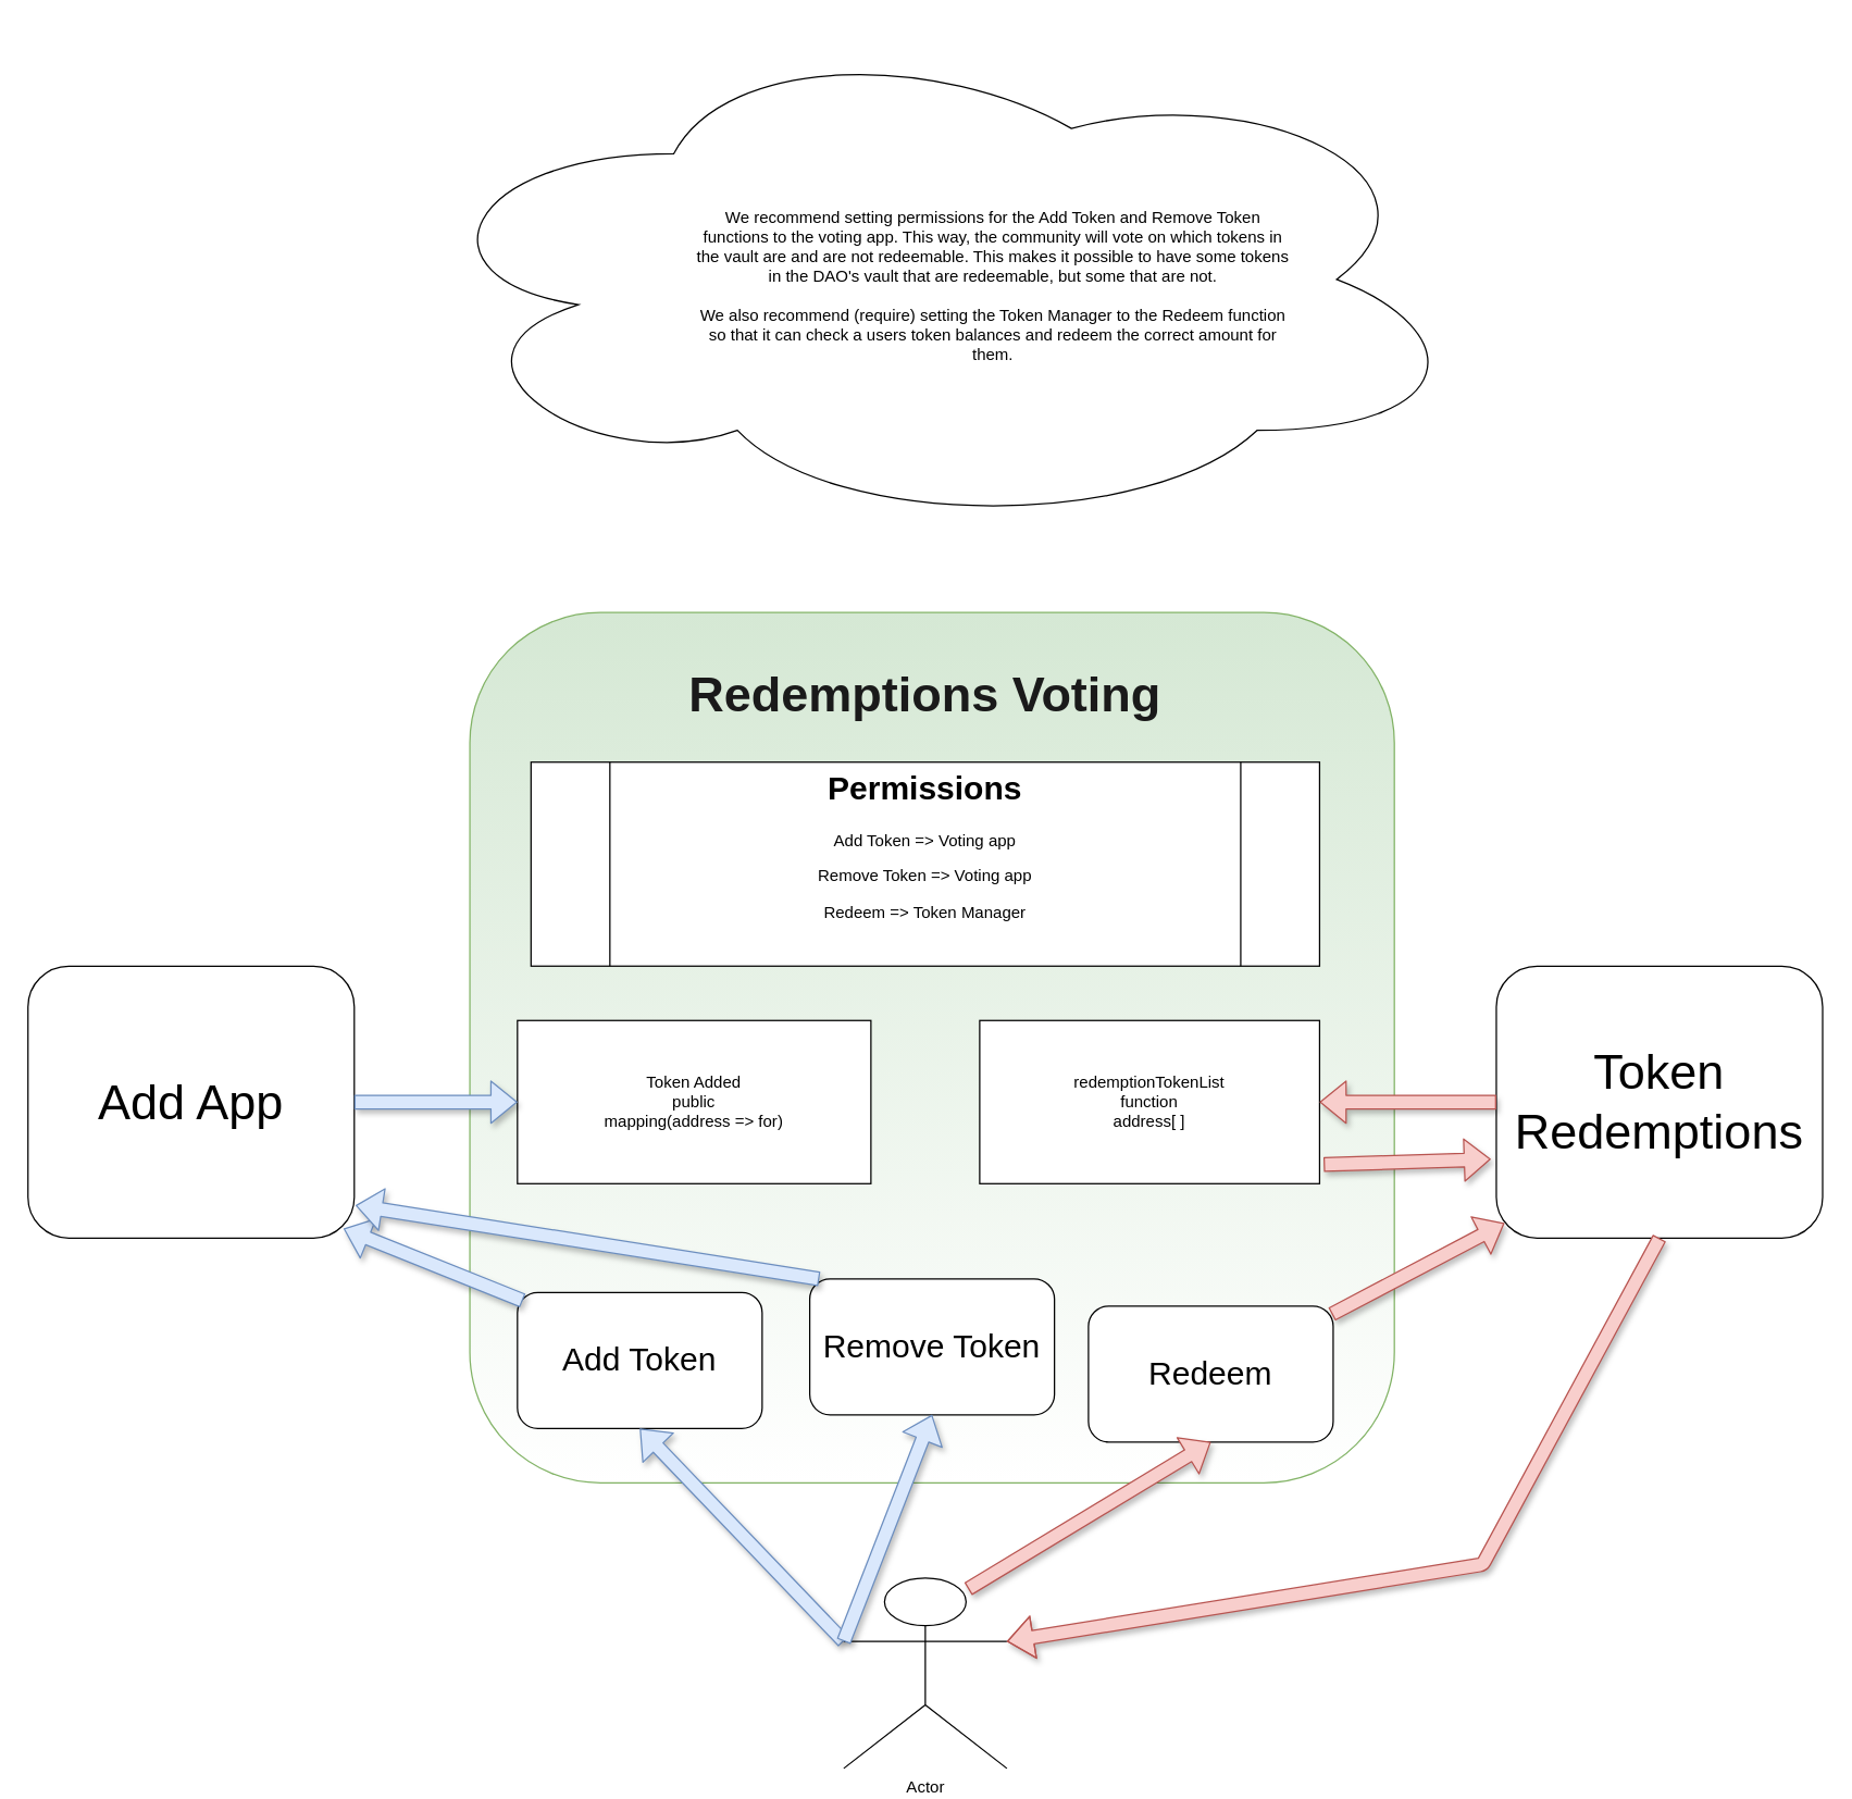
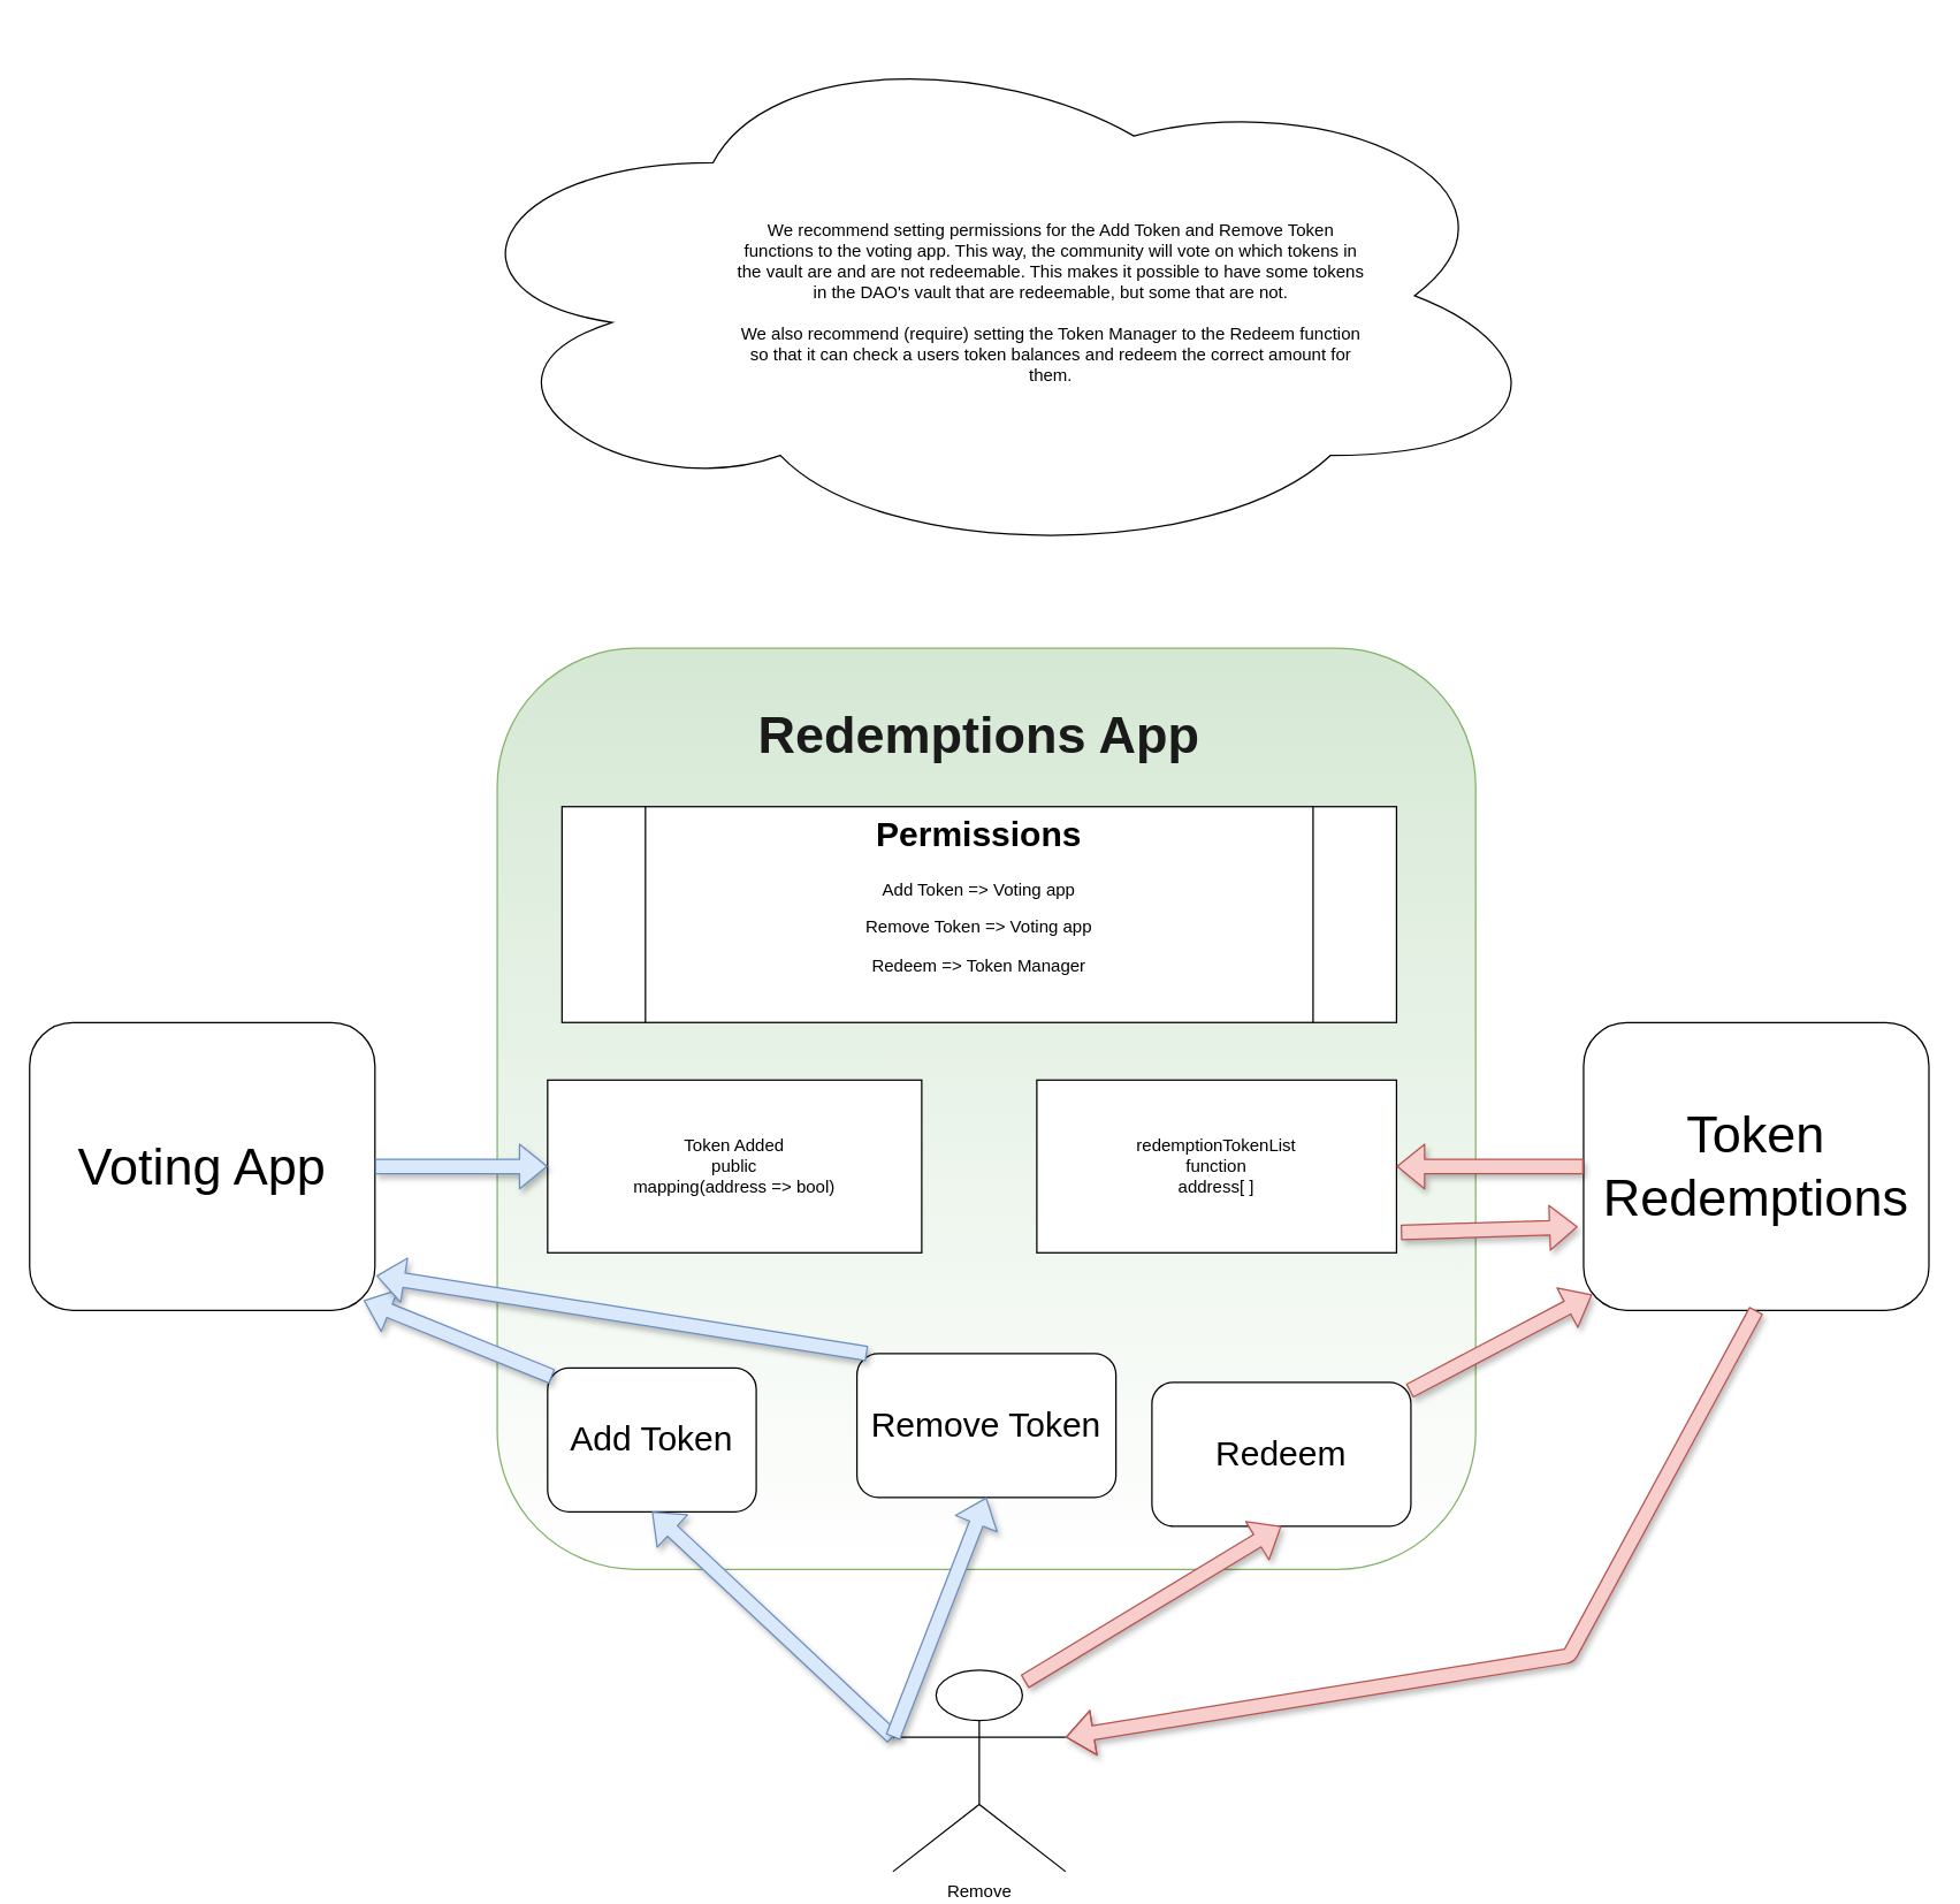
  <mxCell id="0" />
  <mxCell id="1" parent="0" />
  <mxCell id="2" value="" style="rounded=1;whiteSpace=wrap;html=1;fillColor=#d5e8d4;strokeColor=#82b366;gradientColor=#ffffff;" vertex="1" parent="1"><mxGeometry x="345" y="450" width="680" height="640" as="geometry" /></mxCell>
  <mxCell id="3" value="&lt;font style=&quot;font-size: 24px&quot;&gt;Redeem&lt;/font&gt;" style="rounded=1;whiteSpace=wrap;html=1;" vertex="1" parent="1"><mxGeometry x="800" y="960" width="180" height="100" as="geometry" /></mxCell>
- <mxCell id="4" value="&lt;font style=&quot;font-size: 24px&quot;&gt;Add Token&lt;/font&gt;" style="rounded=1;whiteSpace=wrap;html=1;" vertex="1" parent="1"><mxGeometry x="380" y="950" width="180" height="100" as="geometry" /></mxCell>
- <mxCell id="5" value="&lt;font style=&quot;font-size: 36px&quot; color=&quot;#1a1a1a&quot;&gt;&lt;b&gt;Redemptions Voting&lt;/b&gt;&lt;/font&gt;" style="text;html=1;strokeColor=none;fillColor=none;align=center;verticalAlign=middle;whiteSpace=wrap;rounded=0;" vertex="1" parent="1"><mxGeometry x="300" y="470" width="760" height="80" as="geometry" /></mxCell>
- <mxCell id="6" value="Actor" style="shape=umlActor;verticalLabelPosition=bottom;labelBackgroundColor=#ffffff;verticalAlign=top;html=1;outlineConnect=0;" vertex="1" parent="1"><mxGeometry x="620" y="1160" width="120" height="140" as="geometry" /></mxCell>
+ <mxCell id="4" value="&lt;font style=&quot;font-size: 24px&quot;&gt;Add Token&lt;/font&gt;" style="rounded=1;whiteSpace=wrap;html=1;" vertex="1" parent="1"><mxGeometry x="380" y="950" width="145" height="100" as="geometry" /></mxCell>
+ <mxCell id="5" value="&lt;font style=&quot;font-size: 36px&quot; color=&quot;#1a1a1a&quot;&gt;&lt;b&gt;Redemptions App&lt;/b&gt;&lt;/font&gt;" style="text;html=1;strokeColor=none;fillColor=none;align=center;verticalAlign=middle;whiteSpace=wrap;rounded=0;" vertex="1" parent="1"><mxGeometry x="300" y="470" width="760" height="80" as="geometry" /></mxCell>
+ <mxCell id="6" value="Remove" style="shape=umlActor;verticalLabelPosition=bottom;labelBackgroundColor=#ffffff;verticalAlign=top;html=1;outlineConnect=0;" vertex="1" parent="1"><mxGeometry x="620" y="1160" width="120" height="140" as="geometry" /></mxCell>
  <mxCell id="7" value="&lt;font style=&quot;font-size: 24px&quot;&gt;Remove Token&lt;br&gt;&lt;/font&gt;" style="rounded=1;whiteSpace=wrap;html=1;" vertex="1" parent="1"><mxGeometry x="595" y="940" width="180" height="100" as="geometry" /></mxCell>
  <mxCell id="8" value="" style="shape=process;whiteSpace=wrap;html=1;backgroundOutline=1;gradientColor=#ffffff;" vertex="1" parent="1"><mxGeometry x="390" y="560" width="580" height="150" as="geometry" /></mxCell>
- <mxCell id="9" value="&lt;span style=&quot;white-space: normal&quot;&gt;Token Added&lt;/span&gt;&lt;br style=&quot;white-space: normal&quot;&gt;&lt;span style=&quot;white-space: normal&quot;&gt;public&lt;/span&gt;&lt;br style=&quot;white-space: normal&quot;&gt;&lt;span class=&quot;pl-c1&quot; style=&quot;white-space: normal&quot;&gt;mapping&lt;/span&gt;&lt;span style=&quot;white-space: normal&quot;&gt;(&lt;/span&gt;&lt;span class=&quot;pl-c1&quot; style=&quot;white-space: normal&quot;&gt;address&lt;/span&gt;&lt;span style=&quot;white-space: normal&quot;&gt;&amp;nbsp;=&amp;gt;&amp;nbsp;&lt;/span&gt;&lt;span class=&quot;pl-c1&quot; style=&quot;white-space: normal&quot;&gt;for&lt;/span&gt;&lt;span style=&quot;white-space: normal&quot;&gt;)&lt;/span&gt;" style="rounded=0;whiteSpace=wrap;html=1;gradientColor=#ffffff;" vertex="1" parent="1"><mxGeometry x="380" y="750" width="260" height="120" as="geometry" /></mxCell>
+ <mxCell id="9" value="&lt;span style=&quot;white-space: normal&quot;&gt;Token Added&lt;/span&gt;&lt;br style=&quot;white-space: normal&quot;&gt;&lt;span style=&quot;white-space: normal&quot;&gt;public&lt;/span&gt;&lt;br style=&quot;white-space: normal&quot;&gt;&lt;span class=&quot;pl-c1&quot; style=&quot;white-space: normal&quot;&gt;mapping&lt;/span&gt;&lt;span style=&quot;white-space: normal&quot;&gt;(&lt;/span&gt;&lt;span class=&quot;pl-c1&quot; style=&quot;white-space: normal&quot;&gt;address&lt;/span&gt;&lt;span style=&quot;white-space: normal&quot;&gt;&amp;nbsp;=&amp;gt;&amp;nbsp;&lt;/span&gt;&lt;span class=&quot;pl-c1&quot; style=&quot;white-space: normal&quot;&gt;bool&lt;/span&gt;&lt;span style=&quot;white-space: normal&quot;&gt;)&lt;/span&gt;" style="rounded=0;whiteSpace=wrap;html=1;gradientColor=#ffffff;" vertex="1" parent="1"><mxGeometry x="380" y="750" width="260" height="120" as="geometry" /></mxCell>
  <mxCell id="10" value="&lt;span style=&quot;white-space: normal&quot;&gt;redemptionTokenList&lt;/span&gt;&lt;br style=&quot;white-space: normal&quot;&gt;&lt;span style=&quot;white-space: normal&quot;&gt;function&lt;/span&gt;&lt;br style=&quot;white-space: normal&quot;&gt;&lt;span class=&quot;pl-c1&quot; style=&quot;white-space: normal&quot;&gt;address&lt;/span&gt;&lt;span style=&quot;white-space: normal&quot;&gt;[ ]&lt;/span&gt;" style="rounded=0;whiteSpace=wrap;html=1;gradientColor=#ffffff;" vertex="1" parent="1"><mxGeometry x="720" y="750" width="250" height="120" as="geometry" /></mxCell>
  <mxCell id="11" value="&lt;h1&gt;Permissions&lt;/h1&gt;&lt;p&gt;Add Token =&amp;gt; Voting app&lt;/p&gt;&lt;p&gt;&lt;span&gt;Remove Token =&amp;gt; Voting app&lt;/span&gt;&lt;/p&gt;&lt;p&gt;Redeem =&amp;gt; Token Manager&lt;/p&gt;" style="text;html=1;strokeColor=none;fillColor=none;spacing=5;spacingTop=-20;whiteSpace=wrap;overflow=hidden;rounded=0;align=center;" vertex="1" parent="1"><mxGeometry x="450" y="560" width="460" height="150" as="geometry" /></mxCell>
  <mxCell id="12" value="&lt;font style=&quot;font-size: 36px&quot;&gt;Token Redemptions&lt;/font&gt;" style="rounded=1;whiteSpace=wrap;html=1;gradientColor=#ffffff;align=center;" vertex="1" parent="1"><mxGeometry x="1100" y="710" width="240" height="200" as="geometry" /></mxCell>
- <mxCell id="13" value="&lt;font style=&quot;font-size: 36px&quot;&gt;Add App&lt;/font&gt;" style="rounded=1;whiteSpace=wrap;html=1;gradientColor=#ffffff;align=center;" vertex="1" parent="1"><mxGeometry x="20" y="710" width="240" height="200" as="geometry" /></mxCell>
+ <mxCell id="13" value="&lt;font style=&quot;font-size: 36px&quot;&gt;Voting App&lt;/font&gt;" style="rounded=1;whiteSpace=wrap;html=1;gradientColor=#ffffff;align=center;" vertex="1" parent="1"><mxGeometry x="20" y="710" width="240" height="200" as="geometry" /></mxCell>
  <mxCell id="14" value="" style="ellipse;shape=cloud;whiteSpace=wrap;html=1;gradientColor=#ffffff;align=center;" vertex="1" parent="1"><mxGeometry x="300" y="20" width="780" height="370" as="geometry" /></mxCell>
  <mxCell id="15" value="&lt;div&gt;We recommend setting permissions for the Add Token and Remove Token functions to the voting app. This way, the community will vote on which tokens in the vault are and are not redeemable. This makes it possible to have some tokens in the DAO's vault that are redeemable, but some that are not.&lt;/div&gt;&lt;div&gt;&lt;br&gt;&lt;/div&gt;&lt;div&gt;We also recommend (require) setting the Token Manager to the Redeem function so that it can check a users token balances and redeem the correct amount for them.&lt;/div&gt;" style="text;html=1;strokeColor=none;fillColor=none;align=center;verticalAlign=middle;whiteSpace=wrap;rounded=0;" vertex="1" parent="1"><mxGeometry x="510" y="120" width="440" height="180" as="geometry" /></mxCell>
  <mxCell id="16" value="" style="shape=flexArrow;endArrow=classic;html=1;shadow=1;entryX=0.967;entryY=0.965;entryDx=0;entryDy=0;entryPerimeter=0;exitX=0.022;exitY=0.06;exitDx=0;exitDy=0;fillColor=#dae8fc;strokeColor=#6c8ebf;exitPerimeter=0;" edge="1" parent="1" source="4" target="13"><mxGeometry width="50" height="50" relative="1" as="geometry"><mxPoint x="200" y="1040" as="sourcePoint" /><mxPoint x="250" y="990" as="targetPoint" /></mxGeometry></mxCell>
  <mxCell id="17" value="" style="shape=flexArrow;endArrow=classic;html=1;shadow=1;entryX=1.004;entryY=0.88;entryDx=0;entryDy=0;entryPerimeter=0;exitX=0.039;exitY=0;exitDx=0;exitDy=0;fillColor=#dae8fc;strokeColor=#6c8ebf;exitPerimeter=0;" edge="1" parent="1" source="7" target="13"><mxGeometry width="50" height="50" relative="1" as="geometry"><mxPoint x="491.5" y="967" as="sourcePoint" /><mxPoint x="363.58" y="870" as="targetPoint" /></mxGeometry></mxCell>
  <mxCell id="18" value="" style="shape=flexArrow;endArrow=classic;html=1;shadow=1;entryX=0;entryY=0.5;entryDx=0;entryDy=0;exitX=1;exitY=0.5;exitDx=0;exitDy=0;fillColor=#dae8fc;strokeColor=#6c8ebf;" edge="1" parent="1" source="13" target="9"><mxGeometry width="50" height="50" relative="1" as="geometry"><mxPoint x="380" y="847" as="sourcePoint" /><mxPoint x="252.08" y="750" as="targetPoint" /></mxGeometry></mxCell>
  <mxCell id="19" value="" style="shape=flexArrow;endArrow=classic;html=1;shadow=1;exitX=1.012;exitY=0.883;exitDx=0;exitDy=0;fillColor=#f8cecc;strokeColor=#b85450;entryX=-0.017;entryY=0.71;entryDx=0;entryDy=0;entryPerimeter=0;exitPerimeter=0;" edge="1" parent="1" source="10" target="12"><mxGeometry width="50" height="50" relative="1" as="geometry"><mxPoint x="703" y="920" as="sourcePoint" /><mxPoint x="677.286" y="840" as="targetPoint" /></mxGeometry></mxCell>
  <mxCell id="20" value="" style="shape=flexArrow;endArrow=classic;html=1;shadow=1;fillColor=#f8cecc;strokeColor=#b85450;entryX=0.025;entryY=0.945;entryDx=0;entryDy=0;entryPerimeter=0;exitX=0.994;exitY=0.06;exitDx=0;exitDy=0;exitPerimeter=0;" edge="1" parent="1" source="3" target="12"><mxGeometry width="50" height="50" relative="1" as="geometry"><mxPoint x="900" y="960" as="sourcePoint" /><mxPoint x="874.286" y="880" as="targetPoint" /></mxGeometry></mxCell>
  <mxCell id="21" value="" style="shape=flexArrow;endArrow=classic;html=1;shadow=1;exitX=0;exitY=0.5;exitDx=0;exitDy=0;fillColor=#f8cecc;strokeColor=#b85450;entryX=1;entryY=0.5;entryDx=0;entryDy=0;" edge="1" parent="1" source="12" target="10"><mxGeometry width="50" height="50" relative="1" as="geometry"><mxPoint x="910" y="970" as="sourcePoint" /><mxPoint x="1116" y="909" as="targetPoint" /></mxGeometry></mxCell>
  <mxCell id="22" value="" style="shape=flexArrow;endArrow=classic;html=1;shadow=1;exitX=0.5;exitY=1;exitDx=0;exitDy=0;fillColor=#f8cecc;strokeColor=#b85450;entryX=1;entryY=0.333;entryDx=0;entryDy=0;entryPerimeter=0;" edge="1" parent="1" source="12" target="6"><mxGeometry width="50" height="50" relative="1" as="geometry"><mxPoint x="1158.5" y="999.96" as="sourcePoint" /><mxPoint x="1281.42" y="996" as="targetPoint" /><Array as="points"><mxPoint x="1090" y="1150" /></Array></mxGeometry></mxCell>
  <mxCell id="23" value="" style="shape=flexArrow;endArrow=classic;html=1;shadow=1;fillColor=#f8cecc;strokeColor=#b85450;entryX=0.5;entryY=1;entryDx=0;entryDy=0;exitX=0.994;exitY=0.06;exitDx=0;exitDy=0;exitPerimeter=0;" edge="1" parent="1" target="3"><mxGeometry width="50" height="50" relative="1" as="geometry"><mxPoint x="711.42" y="1168" as="sourcePoint" /><mxPoint x="838.5" y="1111" as="targetPoint" /></mxGeometry></mxCell>
  <mxCell id="24" value="" style="shape=flexArrow;endArrow=classic;html=1;shadow=1;entryX=0.5;entryY=1;entryDx=0;entryDy=0;exitX=0;exitY=0.333;exitDx=0;exitDy=0;fillColor=#dae8fc;strokeColor=#6c8ebf;exitPerimeter=0;" edge="1" parent="1" source="6" target="4"><mxGeometry width="50" height="50" relative="1" as="geometry"><mxPoint x="611.96" y="1143" as="sourcePoint" /><mxPoint x="480.08" y="1090" as="targetPoint" /></mxGeometry></mxCell>
  <mxCell id="25" value="" style="shape=flexArrow;endArrow=classic;html=1;shadow=1;entryX=0.5;entryY=1;entryDx=0;entryDy=0;exitX=0;exitY=0.333;exitDx=0;exitDy=0;fillColor=#dae8fc;strokeColor=#6c8ebf;exitPerimeter=0;" edge="1" parent="1" source="6" target="7"><mxGeometry width="50" height="50" relative="1" as="geometry"><mxPoint x="510" y="1276.667" as="sourcePoint" /><mxPoint x="360" y="1120" as="targetPoint" /></mxGeometry></mxCell>
